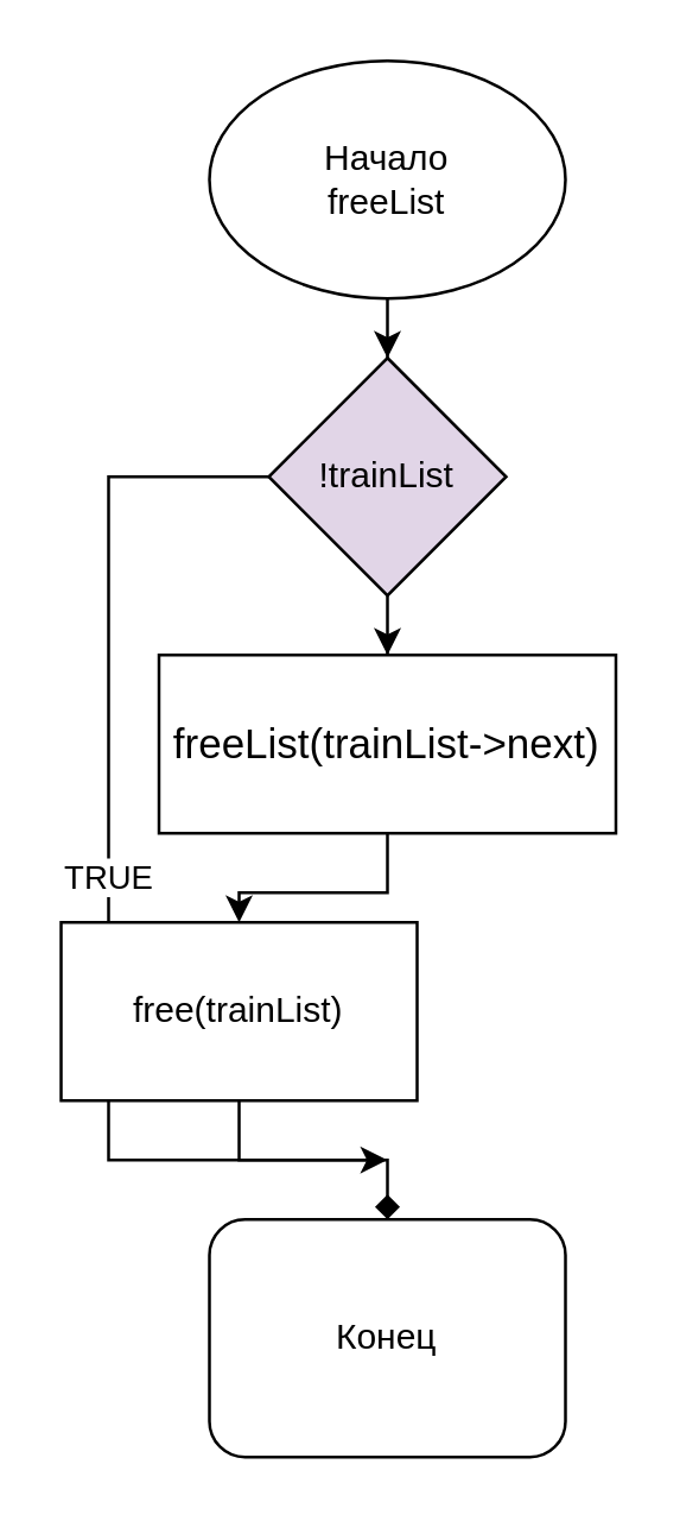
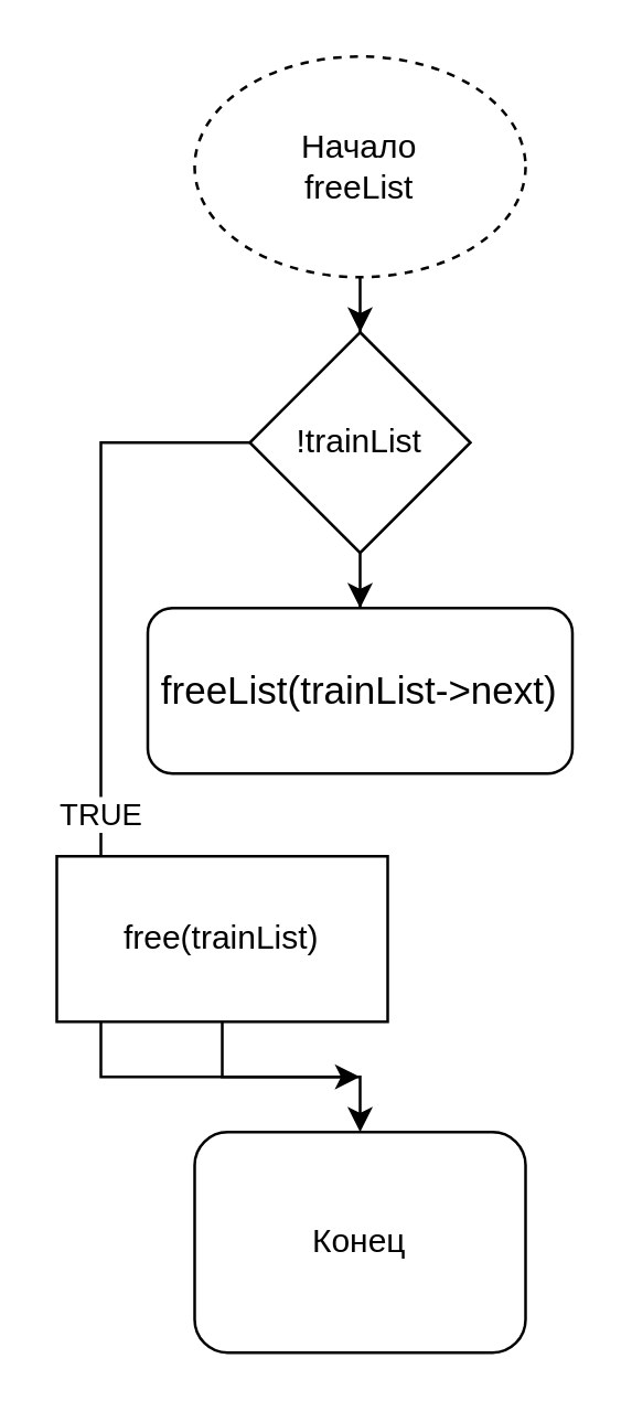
  <mxCell id="0" />
  <mxCell id="1" parent="0" />
  <mxCell id="2" style="edgeStyle=orthogonalEdgeStyle;rounded=0;orthogonalLoop=1;jettySize=auto;html=1;entryX=0.5;entryY=0;entryDx=0;entryDy=0;" edge="1" parent="1" source="3" target="6"><mxGeometry relative="1" as="geometry" /></mxCell>
- <mxCell id="3" value="Начало&lt;br&gt;freeList" style="ellipse;whiteSpace=wrap;html=1;" vertex="1" parent="1"><mxGeometry x="70" y="20" width="120" height="80" as="geometry" /></mxCell>
+ <mxCell id="3" value="Начало&lt;br&gt;freeList" style="ellipse;whiteSpace=wrap;html=1;dashed=1;" vertex="1" parent="1"><mxGeometry x="70" y="20" width="120" height="80" as="geometry" /></mxCell>
  <mxCell id="4" style="edgeStyle=orthogonalEdgeStyle;rounded=0;orthogonalLoop=1;jettySize=auto;html=1;" edge="1" parent="1" source="6" target="8"><mxGeometry relative="1" as="geometry" /></mxCell>
  <mxCell id="5" value="TRUE" style="edgeStyle=orthogonalEdgeStyle;rounded=0;orthogonalLoop=1;jettySize=auto;html=1;" edge="1" parent="1" source="6"><mxGeometry relative="1" as="geometry"><mxPoint x="130" y="390" as="targetPoint" /><Array as="points"><mxPoint x="36" y="160" /><mxPoint x="36" y="390" /></Array></mxGeometry></mxCell>
- <mxCell id="6" value="!trainList" style="rhombus;whiteSpace=wrap;html=1;fillColor=#e1d5e7;" vertex="1" parent="1"><mxGeometry x="90" y="120" width="80" height="80" as="geometry" /></mxCell>
- <mxCell id="7" style="edgeStyle=orthogonalEdgeStyle;rounded=0;orthogonalLoop=1;jettySize=auto;html=1;entryX=0.5;entryY=0;entryDx=0;entryDy=0;" edge="1" parent="1" source="8" target="10"><mxGeometry relative="1" as="geometry" /></mxCell>
- <mxCell id="8" value="&lt;div style=&quot;font-size: 14px; line-height: 19px;&quot;&gt;&lt;span style=&quot;background-color: rgb(255, 255, 255);&quot;&gt;freeList(trainList-&amp;gt;next)&lt;/span&gt;&lt;/div&gt;" style="rounded=0;whiteSpace=wrap;html=1;" vertex="1" parent="1"><mxGeometry x="53" y="220" width="154" height="60" as="geometry" /></mxCell>
- <mxCell id="9" style="edgeStyle=orthogonalEdgeStyle;rounded=0;orthogonalLoop=1;jettySize=auto;html=1;endArrow=diamond;" edge="1" parent="1" source="10" target="11"><mxGeometry relative="1" as="geometry" /></mxCell>
+ <mxCell id="6" value="!trainList" style="rhombus;whiteSpace=wrap;html=1;" vertex="1" parent="1"><mxGeometry x="90" y="120" width="80" height="80" as="geometry" /></mxCell>
+ <mxCell id="8" value="&lt;div style=&quot;font-size: 14px; line-height: 19px;&quot;&gt;&lt;span style=&quot;background-color: rgb(255, 255, 255);&quot;&gt;freeList(trainList-&amp;gt;next)&lt;/span&gt;&lt;/div&gt;" style="whiteSpace=wrap;html=1;rounded=1;" vertex="1" parent="1"><mxGeometry x="53" y="220" width="154" height="60" as="geometry" /></mxCell>
+ <mxCell id="9" style="edgeStyle=orthogonalEdgeStyle;rounded=0;orthogonalLoop=1;jettySize=auto;html=1;" edge="1" parent="1" source="10" target="11"><mxGeometry relative="1" as="geometry" /></mxCell>
  <mxCell id="10" value="free(trainList)" style="rounded=0;whiteSpace=wrap;html=1;" vertex="1" parent="1"><mxGeometry x="20" y="310" width="120" height="60" as="geometry" /></mxCell>
  <mxCell id="11" value="Конец" style="whiteSpace=wrap;html=1;rounded=1;" vertex="1" parent="1"><mxGeometry x="70" y="410" width="120" height="80" as="geometry" /></mxCell>
